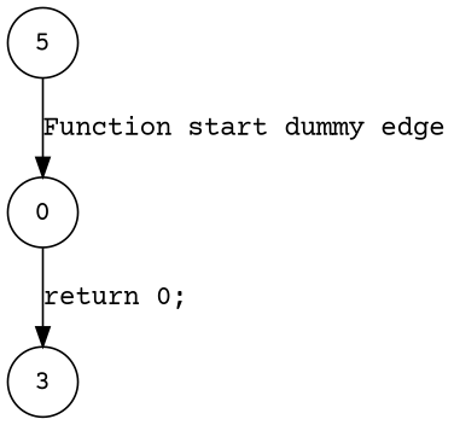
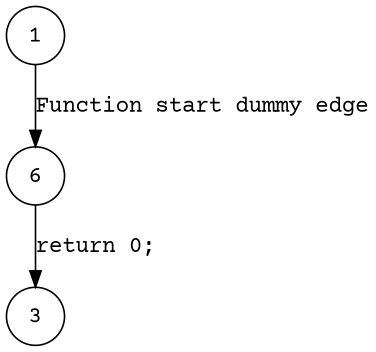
  digraph {
    fontname="Courier Prime"
    node [fontname="Courier Prime" shape=circle]
    edge [fontname="Courier Prime"]
-   5
-   6 [label=0]
+   5 [label=1]
+   6
    n3 [label=3]
    5 -> 6 [label="Function start dummy edge"]
    6 -> n3 [label="return 0;"]
  }
